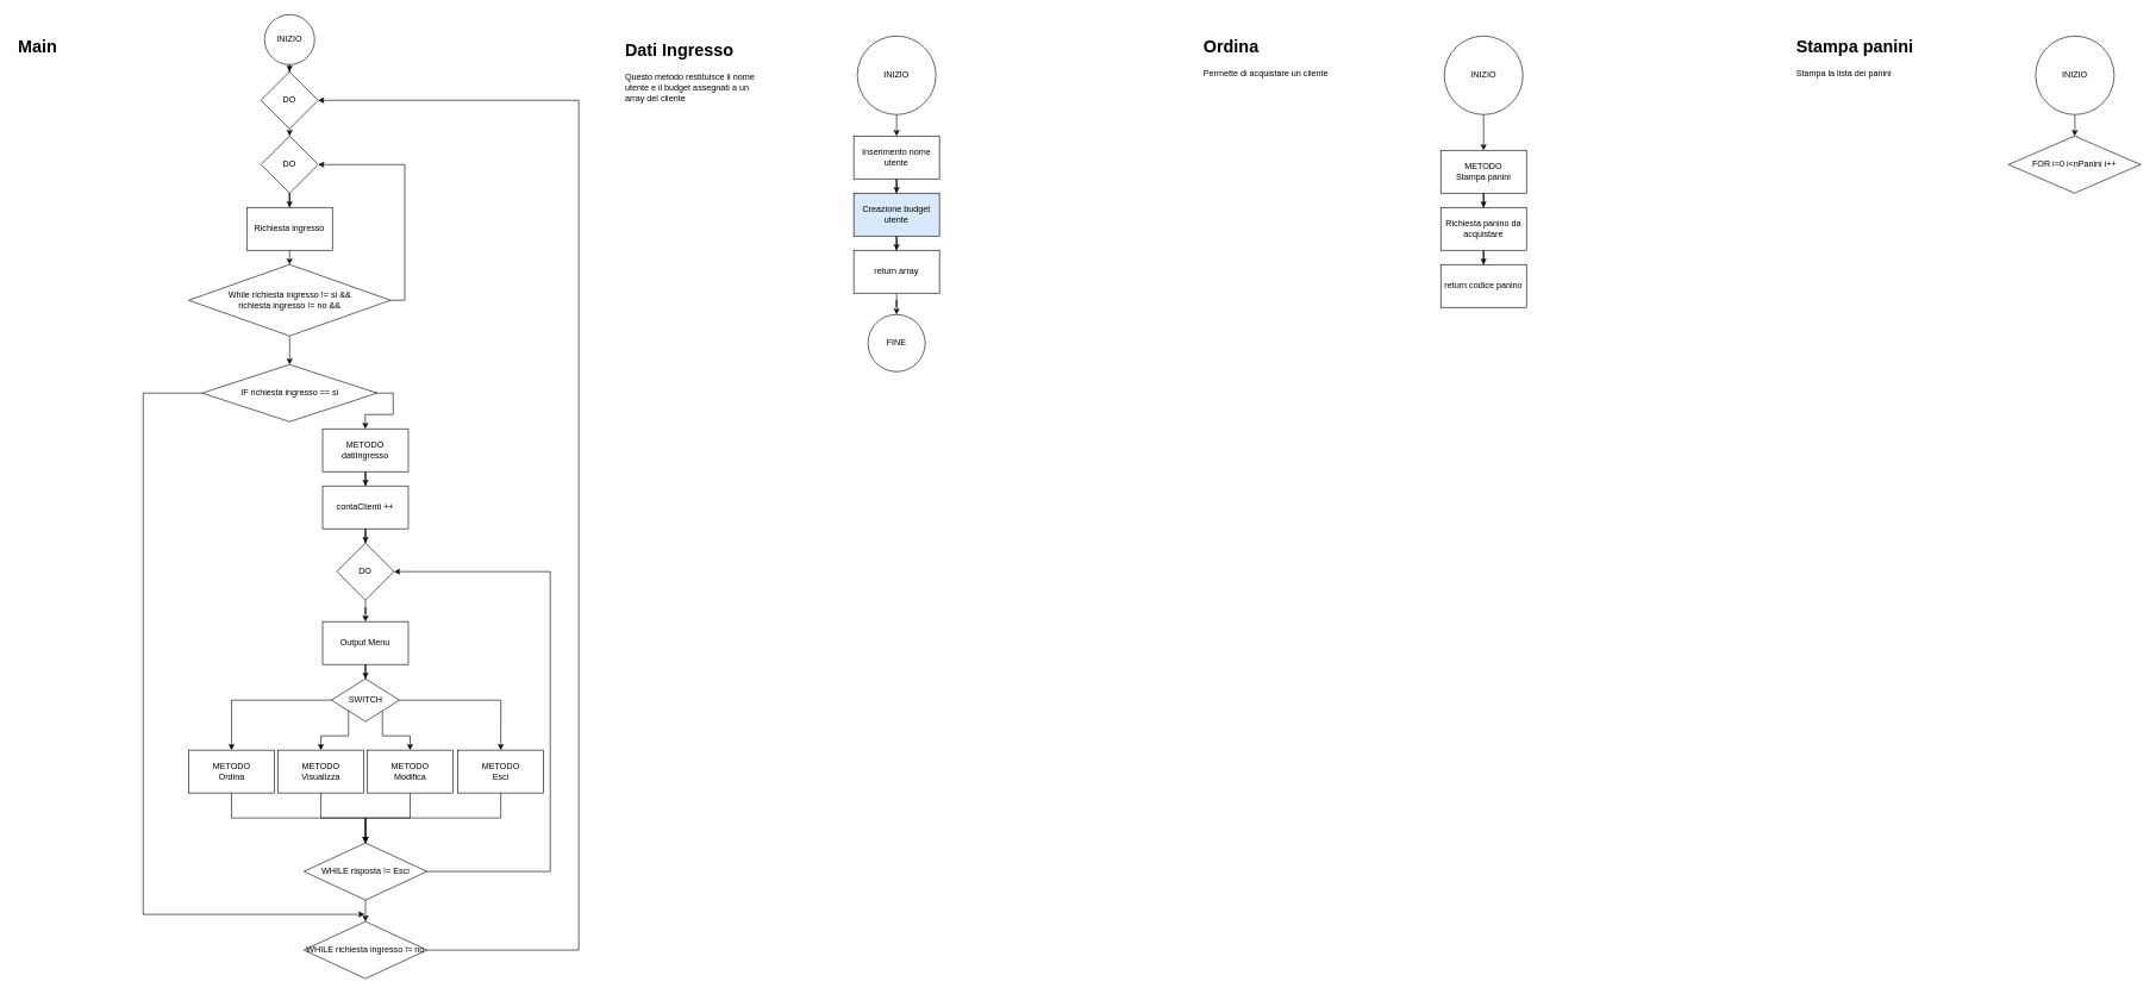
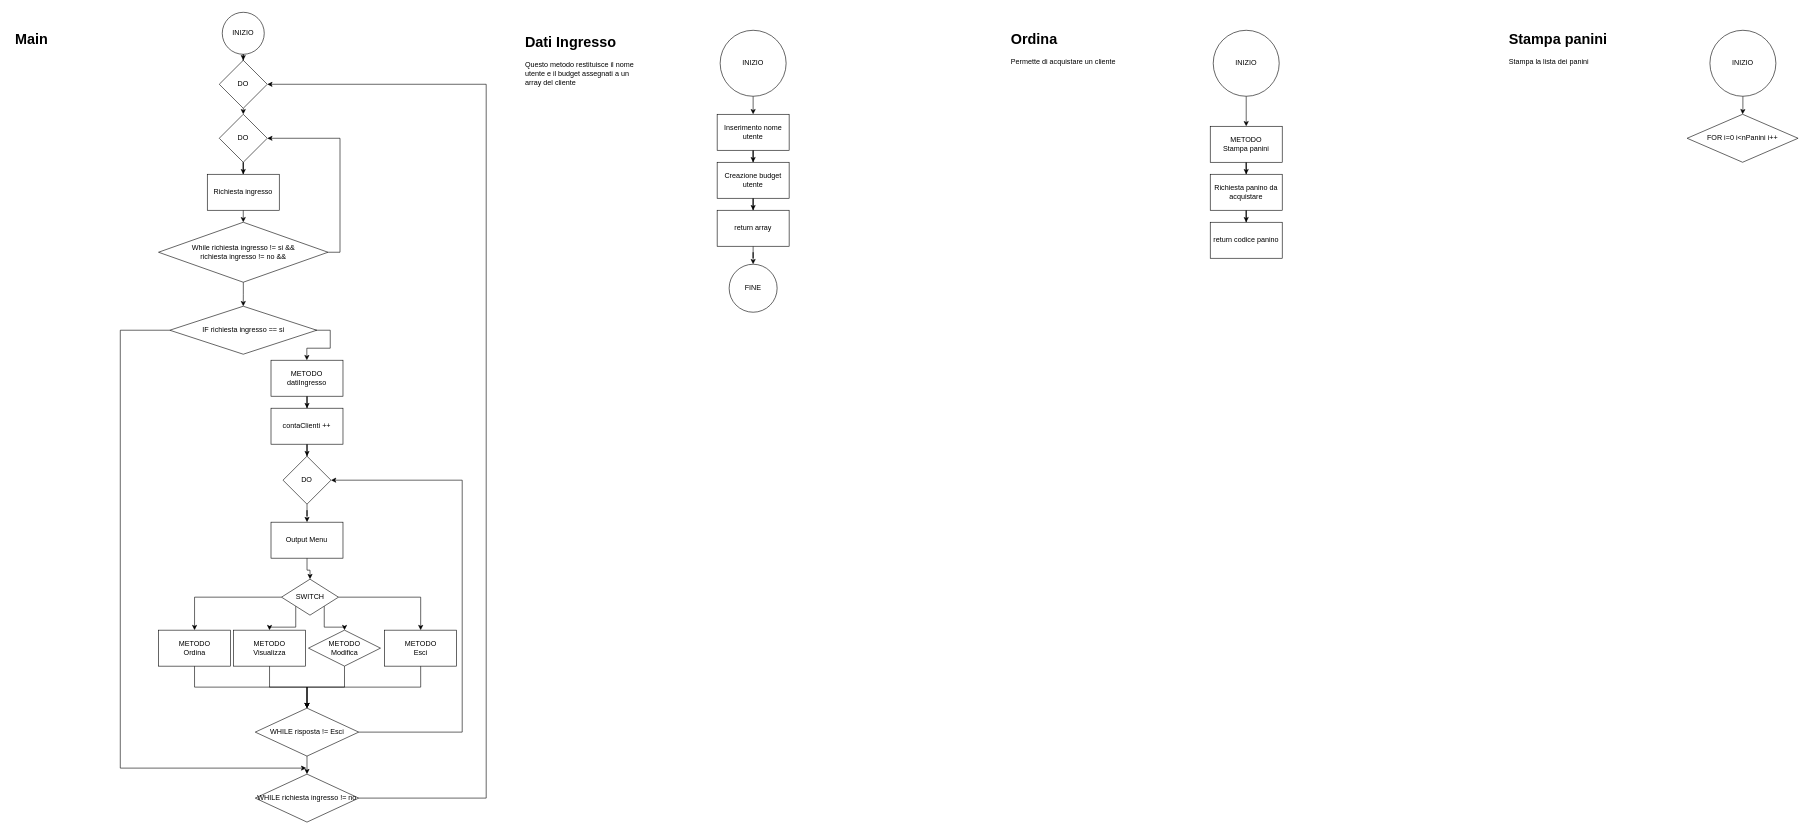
  <mxCell id="0" />
  <mxCell id="1" parent="0" />
  <mxCell id="2" value="" style="edgeStyle=orthogonalEdgeStyle;rounded=0;orthogonalLoop=1;jettySize=auto;html=1;" edge="1" parent="1" source="3" target="50"><mxGeometry relative="1" as="geometry" /></mxCell>
  <mxCell id="3" value="INIZIO" style="ellipse;whiteSpace=wrap;html=1;aspect=fixed;" vertex="1" parent="1"><mxGeometry x="370" y="20" width="70" height="70" as="geometry" /></mxCell>
  <mxCell id="4" value="&lt;h1&gt;Main&lt;/h1&gt;&lt;p&gt;&lt;br&gt;&lt;/p&gt;" style="text;html=1;strokeColor=none;fillColor=none;spacing=5;spacingTop=-20;whiteSpace=wrap;overflow=hidden;rounded=0;" vertex="1" parent="1"><mxGeometry x="20" y="45" width="190" height="120" as="geometry" /></mxCell>
  <mxCell id="5" value="" style="edgeStyle=orthogonalEdgeStyle;rounded=0;orthogonalLoop=1;jettySize=auto;html=1;" edge="1" parent="1" source="6" target="8"><mxGeometry relative="1" as="geometry" /></mxCell>
  <mxCell id="6" value="DO" style="rhombus;whiteSpace=wrap;html=1;" vertex="1" parent="1"><mxGeometry x="365" y="190" width="80" height="80" as="geometry" /></mxCell>
  <mxCell id="7" style="edgeStyle=orthogonalEdgeStyle;rounded=0;orthogonalLoop=1;jettySize=auto;html=1;exitX=0.5;exitY=1;exitDx=0;exitDy=0;entryX=0.5;entryY=0;entryDx=0;entryDy=0;" edge="1" parent="1" source="8" target="11"><mxGeometry relative="1" as="geometry" /></mxCell>
  <mxCell id="8" value="Richiesta ingresso" style="whiteSpace=wrap;html=1;" vertex="1" parent="1"><mxGeometry x="345" y="290" width="120" height="60" as="geometry" /></mxCell>
  <mxCell id="9" value="" style="edgeStyle=orthogonalEdgeStyle;rounded=0;orthogonalLoop=1;jettySize=auto;html=1;" edge="1" parent="1" source="11" target="14"><mxGeometry relative="1" as="geometry" /></mxCell>
  <mxCell id="10" style="edgeStyle=orthogonalEdgeStyle;rounded=0;orthogonalLoop=1;jettySize=auto;html=1;exitX=1;exitY=0.5;exitDx=0;exitDy=0;entryX=1;entryY=0.5;entryDx=0;entryDy=0;" edge="1" parent="1" source="11" target="6"><mxGeometry relative="1" as="geometry" /></mxCell>
  <mxCell id="11" value="While richiesta ingresso != si &amp;amp;&amp;amp;&lt;br&gt;richiesta ingresso != no &amp;amp;&amp;amp;" style="rhombus;whiteSpace=wrap;html=1;" vertex="1" parent="1"><mxGeometry x="263.75" y="370" width="282.5" height="100" as="geometry" /></mxCell>
  <mxCell id="12" value="" style="edgeStyle=orthogonalEdgeStyle;rounded=0;orthogonalLoop=1;jettySize=auto;html=1;" edge="1" parent="1" target="20"><mxGeometry relative="1" as="geometry"><mxPoint x="451.25" y="550" as="sourcePoint" /><Array as="points"><mxPoint x="550" y="550" /><mxPoint x="550" y="580" /><mxPoint x="511" y="580" /></Array></mxGeometry></mxCell>
  <mxCell id="13" style="edgeStyle=orthogonalEdgeStyle;rounded=0;orthogonalLoop=1;jettySize=auto;html=1;exitX=0;exitY=0.5;exitDx=0;exitDy=0;" edge="1" parent="1" source="14"><mxGeometry relative="1" as="geometry"><mxPoint x="510" y="1280" as="targetPoint" /><Array as="points"><mxPoint x="200" y="550" /><mxPoint x="200" y="1280" /></Array></mxGeometry></mxCell>
  <mxCell id="14" value="IF richiesta ingresso == si" style="rhombus;whiteSpace=wrap;html=1;" vertex="1" parent="1"><mxGeometry x="282.5" y="510" width="245" height="80" as="geometry" /></mxCell>
  <mxCell id="15" value="" style="edgeStyle=orthogonalEdgeStyle;rounded=0;orthogonalLoop=1;jettySize=auto;html=1;" edge="1" parent="1" source="16" target="18"><mxGeometry relative="1" as="geometry" /></mxCell>
  <mxCell id="16" value="Inserimento nome utente" style="whiteSpace=wrap;html=1;" vertex="1" parent="1"><mxGeometry x="1195" y="190" width="120" height="60" as="geometry" /></mxCell>
  <mxCell id="17" value="" style="edgeStyle=orthogonalEdgeStyle;rounded=0;orthogonalLoop=1;jettySize=auto;html=1;" edge="1" parent="1" source="18" target="27"><mxGeometry relative="1" as="geometry" /></mxCell>
- <mxCell id="18" value="Creazione budget utente" style="whiteSpace=wrap;html=1;fillColor=#dae8fc;" vertex="1" parent="1"><mxGeometry x="1195" y="270" width="120" height="60" as="geometry" /></mxCell>
+ <mxCell id="18" value="Creazione budget utente" style="whiteSpace=wrap;html=1;" vertex="1" parent="1"><mxGeometry x="1195" y="270" width="120" height="60" as="geometry" /></mxCell>
  <mxCell id="19" value="" style="edgeStyle=orthogonalEdgeStyle;rounded=0;orthogonalLoop=1;jettySize=auto;html=1;" edge="1" parent="1" source="20" target="22"><mxGeometry relative="1" as="geometry" /></mxCell>
  <mxCell id="20" value="METODO datiIngresso" style="whiteSpace=wrap;html=1;" vertex="1" parent="1"><mxGeometry x="451.25" y="600" width="120" height="60" as="geometry" /></mxCell>
  <mxCell id="21" value="" style="edgeStyle=orthogonalEdgeStyle;rounded=0;orthogonalLoop=1;jettySize=auto;html=1;" edge="1" parent="1" source="22" target="30"><mxGeometry relative="1" as="geometry" /></mxCell>
  <mxCell id="22" value="contaClienti ++" style="whiteSpace=wrap;html=1;" vertex="1" parent="1"><mxGeometry x="451.25" y="680" width="120" height="60" as="geometry" /></mxCell>
  <mxCell id="23" style="edgeStyle=orthogonalEdgeStyle;rounded=0;orthogonalLoop=1;jettySize=auto;html=1;exitX=0.5;exitY=1;exitDx=0;exitDy=0;entryX=0.5;entryY=0;entryDx=0;entryDy=0;" edge="1" parent="1" source="24" target="16"><mxGeometry relative="1" as="geometry" /></mxCell>
  <mxCell id="24" value="INIZIO" style="ellipse;whiteSpace=wrap;html=1;aspect=fixed;" vertex="1" parent="1"><mxGeometry x="1200" y="50" width="110" height="110" as="geometry" /></mxCell>
  <mxCell id="25" value="&lt;h1&gt;Dati Ingresso&lt;/h1&gt;&lt;p&gt;Questo metodo restituisce il nome utente e il budget assegnati a un array del cliente&lt;/p&gt;" style="text;html=1;strokeColor=none;fillColor=none;spacing=5;spacingTop=-20;whiteSpace=wrap;overflow=hidden;rounded=0;" vertex="1" parent="1"><mxGeometry x="870" y="50" width="190" height="100" as="geometry" /></mxCell>
  <mxCell id="26" value="" style="edgeStyle=orthogonalEdgeStyle;rounded=0;orthogonalLoop=1;jettySize=auto;html=1;" edge="1" parent="1" source="27" target="28"><mxGeometry relative="1" as="geometry" /></mxCell>
  <mxCell id="27" value="return array" style="whiteSpace=wrap;html=1;" vertex="1" parent="1"><mxGeometry x="1195" y="350" width="120" height="60" as="geometry" /></mxCell>
  <mxCell id="28" value="FINE" style="ellipse;whiteSpace=wrap;html=1;" vertex="1" parent="1"><mxGeometry x="1215" y="440" width="80" height="80" as="geometry" /></mxCell>
  <mxCell id="29" value="" style="edgeStyle=orthogonalEdgeStyle;rounded=0;orthogonalLoop=1;jettySize=auto;html=1;" edge="1" parent="1" source="30" target="32"><mxGeometry relative="1" as="geometry" /></mxCell>
  <mxCell id="30" value="DO" style="rhombus;whiteSpace=wrap;html=1;" vertex="1" parent="1"><mxGeometry x="471.25" y="760" width="80" height="80" as="geometry" /></mxCell>
  <mxCell id="31" value="" style="edgeStyle=orthogonalEdgeStyle;rounded=0;orthogonalLoop=1;jettySize=auto;html=1;" edge="1" parent="1" source="32" target="37"><mxGeometry relative="1" as="geometry" /></mxCell>
  <mxCell id="32" value="Output Menu" style="whiteSpace=wrap;html=1;" vertex="1" parent="1"><mxGeometry x="451.25" y="870" width="120" height="60" as="geometry" /></mxCell>
  <mxCell id="33" value="" style="edgeStyle=orthogonalEdgeStyle;rounded=0;orthogonalLoop=1;jettySize=auto;html=1;" edge="1" parent="1" source="37" target="39"><mxGeometry relative="1" as="geometry" /></mxCell>
  <mxCell id="34" style="edgeStyle=orthogonalEdgeStyle;rounded=0;orthogonalLoop=1;jettySize=auto;html=1;exitX=0;exitY=1;exitDx=0;exitDy=0;entryX=0.5;entryY=0;entryDx=0;entryDy=0;" edge="1" parent="1" source="37" target="41"><mxGeometry relative="1" as="geometry" /></mxCell>
  <mxCell id="35" style="edgeStyle=orthogonalEdgeStyle;rounded=0;orthogonalLoop=1;jettySize=auto;html=1;exitX=1;exitY=1;exitDx=0;exitDy=0;entryX=0.5;entryY=0;entryDx=0;entryDy=0;" edge="1" parent="1" source="37" target="43"><mxGeometry relative="1" as="geometry" /></mxCell>
  <mxCell id="36" style="edgeStyle=orthogonalEdgeStyle;rounded=0;orthogonalLoop=1;jettySize=auto;html=1;exitX=1;exitY=0.5;exitDx=0;exitDy=0;entryX=0.5;entryY=0;entryDx=0;entryDy=0;" edge="1" parent="1" source="37" target="45"><mxGeometry relative="1" as="geometry" /></mxCell>
- <mxCell id="37" value="SWITCH" style="rhombus;whiteSpace=wrap;html=1;" vertex="1" parent="1"><mxGeometry x="463.75" y="950" width="95" height="60" as="geometry" /></mxCell>
+ <mxCell id="37" value="SWITCH" style="rhombus;whiteSpace=wrap;html=1;" vertex="1" parent="1"><mxGeometry x="468.75" y="965" width="95" height="60" as="geometry" /></mxCell>
  <mxCell id="38" style="edgeStyle=orthogonalEdgeStyle;rounded=0;orthogonalLoop=1;jettySize=auto;html=1;exitX=0.5;exitY=1;exitDx=0;exitDy=0;entryX=0.5;entryY=0;entryDx=0;entryDy=0;" edge="1" parent="1" source="39" target="48"><mxGeometry relative="1" as="geometry" /></mxCell>
  <mxCell id="39" value="METODO&lt;br&gt;Ordina" style="whiteSpace=wrap;html=1;" vertex="1" parent="1"><mxGeometry x="263.75" y="1050" width="120" height="60" as="geometry" /></mxCell>
  <mxCell id="40" value="" style="edgeStyle=orthogonalEdgeStyle;rounded=0;orthogonalLoop=1;jettySize=auto;html=1;" edge="1" parent="1" source="41" target="48"><mxGeometry relative="1" as="geometry" /></mxCell>
  <mxCell id="41" value="METODO&lt;br&gt;Visualizza" style="whiteSpace=wrap;html=1;" vertex="1" parent="1"><mxGeometry x="388.75" y="1050" width="120" height="60" as="geometry" /></mxCell>
  <mxCell id="42" style="edgeStyle=orthogonalEdgeStyle;rounded=0;orthogonalLoop=1;jettySize=auto;html=1;exitX=0.5;exitY=1;exitDx=0;exitDy=0;entryX=0.5;entryY=0;entryDx=0;entryDy=0;" edge="1" parent="1" source="43" target="48"><mxGeometry relative="1" as="geometry" /></mxCell>
- <mxCell id="43" value="METODO&lt;br&gt;Modifica" style="whiteSpace=wrap;html=1;" vertex="1" parent="1"><mxGeometry x="513.75" y="1050" width="120" height="60" as="geometry" /></mxCell>
+ <mxCell id="43" value="METODO&lt;br&gt;Modifica" style="rhombus;whiteSpace=wrap;html=1;" vertex="1" parent="1"><mxGeometry x="513.75" y="1050" width="120" height="60" as="geometry" /></mxCell>
  <mxCell id="44" style="edgeStyle=orthogonalEdgeStyle;rounded=0;orthogonalLoop=1;jettySize=auto;html=1;exitX=0.5;exitY=1;exitDx=0;exitDy=0;entryX=0.5;entryY=0;entryDx=0;entryDy=0;" edge="1" parent="1" source="45" target="48"><mxGeometry relative="1" as="geometry" /></mxCell>
  <mxCell id="45" value="METODO&lt;br&gt;Esci" style="whiteSpace=wrap;html=1;" vertex="1" parent="1"><mxGeometry x="640.75" y="1050" width="120" height="60" as="geometry" /></mxCell>
  <mxCell id="46" style="edgeStyle=orthogonalEdgeStyle;rounded=0;orthogonalLoop=1;jettySize=auto;html=1;exitX=1;exitY=0.5;exitDx=0;exitDy=0;entryX=1;entryY=0.5;entryDx=0;entryDy=0;" edge="1" parent="1" source="48" target="30"><mxGeometry relative="1" as="geometry"><Array as="points"><mxPoint x="770" y="1220" /><mxPoint x="770" y="800" /></Array></mxGeometry></mxCell>
  <mxCell id="47" style="edgeStyle=orthogonalEdgeStyle;rounded=0;orthogonalLoop=1;jettySize=auto;html=1;exitX=0.5;exitY=1;exitDx=0;exitDy=0;entryX=0.5;entryY=0;entryDx=0;entryDy=0;" edge="1" parent="1" source="48" target="52"><mxGeometry relative="1" as="geometry" /></mxCell>
  <mxCell id="48" value="WHILE risposta != Esci" style="rhombus;whiteSpace=wrap;html=1;" vertex="1" parent="1"><mxGeometry x="425" y="1180" width="172.5" height="80" as="geometry" /></mxCell>
  <mxCell id="49" style="edgeStyle=orthogonalEdgeStyle;rounded=0;orthogonalLoop=1;jettySize=auto;html=1;exitX=0.5;exitY=1;exitDx=0;exitDy=0;entryX=0.5;entryY=0;entryDx=0;entryDy=0;" edge="1" parent="1" source="50" target="6"><mxGeometry relative="1" as="geometry" /></mxCell>
  <mxCell id="50" value="DO" style="rhombus;whiteSpace=wrap;html=1;" vertex="1" parent="1"><mxGeometry x="365" y="100" width="80" height="80" as="geometry" /></mxCell>
  <mxCell id="51" style="edgeStyle=orthogonalEdgeStyle;rounded=0;orthogonalLoop=1;jettySize=auto;html=1;exitX=1;exitY=0.5;exitDx=0;exitDy=0;entryX=1;entryY=0.5;entryDx=0;entryDy=0;" edge="1" parent="1" source="52" target="50"><mxGeometry relative="1" as="geometry"><Array as="points"><mxPoint x="810" y="1330" /><mxPoint x="810" y="140" /></Array></mxGeometry></mxCell>
  <mxCell id="52" value="WHILE richiesta ingresso != no" style="rhombus;whiteSpace=wrap;html=1;" vertex="1" parent="1"><mxGeometry x="425" y="1290" width="172.5" height="80" as="geometry" /></mxCell>
  <mxCell id="53" value="&lt;h1&gt;Ordina&lt;/h1&gt;&lt;p&gt;Permette di acquistare un cliente&lt;/p&gt;" style="text;html=1;strokeColor=none;fillColor=none;spacing=5;spacingTop=-20;whiteSpace=wrap;overflow=hidden;rounded=0;" vertex="1" parent="1"><mxGeometry x="1680" y="45" width="190" height="120" as="geometry" /></mxCell>
  <mxCell id="54" style="edgeStyle=orthogonalEdgeStyle;rounded=0;orthogonalLoop=1;jettySize=auto;html=1;exitX=0.5;exitY=1;exitDx=0;exitDy=0;entryX=0.5;entryY=0;entryDx=0;entryDy=0;" edge="1" parent="1" source="55" target="57"><mxGeometry relative="1" as="geometry"><mxPoint x="2076.882" y="250" as="targetPoint" /></mxGeometry></mxCell>
  <mxCell id="55" value="INIZIO" style="ellipse;whiteSpace=wrap;html=1;aspect=fixed;" vertex="1" parent="1"><mxGeometry x="2022" y="50" width="110" height="110" as="geometry" /></mxCell>
  <mxCell id="56" value="" style="edgeStyle=orthogonalEdgeStyle;rounded=0;orthogonalLoop=1;jettySize=auto;html=1;" edge="1" parent="1" source="57" target="59"><mxGeometry relative="1" as="geometry" /></mxCell>
  <mxCell id="57" value="METODO&lt;br&gt;Stampa panini" style="rounded=0;whiteSpace=wrap;html=1;" vertex="1" parent="1"><mxGeometry x="2017" y="210" width="120" height="60" as="geometry" /></mxCell>
  <mxCell id="58" value="" style="edgeStyle=orthogonalEdgeStyle;rounded=0;orthogonalLoop=1;jettySize=auto;html=1;" edge="1" parent="1" source="59" target="60"><mxGeometry relative="1" as="geometry" /></mxCell>
  <mxCell id="59" value="Richiesta panino da acquistare" style="whiteSpace=wrap;html=1;rounded=0;" vertex="1" parent="1"><mxGeometry x="2017" y="290" width="120" height="60" as="geometry" /></mxCell>
  <mxCell id="60" value="return codice panino" style="whiteSpace=wrap;html=1;rounded=0;" vertex="1" parent="1"><mxGeometry x="2017" y="370" width="120" height="60" as="geometry" /></mxCell>
  <mxCell id="61" value="&lt;h1&gt;Stampa panini&lt;/h1&gt;&lt;p&gt;Stampa la lista dei panini&lt;/p&gt;" style="text;html=1;strokeColor=none;fillColor=none;spacing=5;spacingTop=-20;whiteSpace=wrap;overflow=hidden;rounded=0;" vertex="1" parent="1"><mxGeometry x="2510" y="45" width="190" height="120" as="geometry" /></mxCell>
  <mxCell id="62" value="" style="edgeStyle=orthogonalEdgeStyle;rounded=0;orthogonalLoop=1;jettySize=auto;html=1;" edge="1" parent="1" source="63" target="64"><mxGeometry relative="1" as="geometry" /></mxCell>
  <mxCell id="63" value="INIZIO" style="ellipse;whiteSpace=wrap;html=1;aspect=fixed;" vertex="1" parent="1"><mxGeometry x="2850" y="50" width="110" height="110" as="geometry" /></mxCell>
  <mxCell id="64" value="FOR i=0 i&amp;lt;nPanini i++" style="rhombus;whiteSpace=wrap;html=1;" vertex="1" parent="1"><mxGeometry x="2812" y="190" width="185" height="80" as="geometry" /></mxCell>
